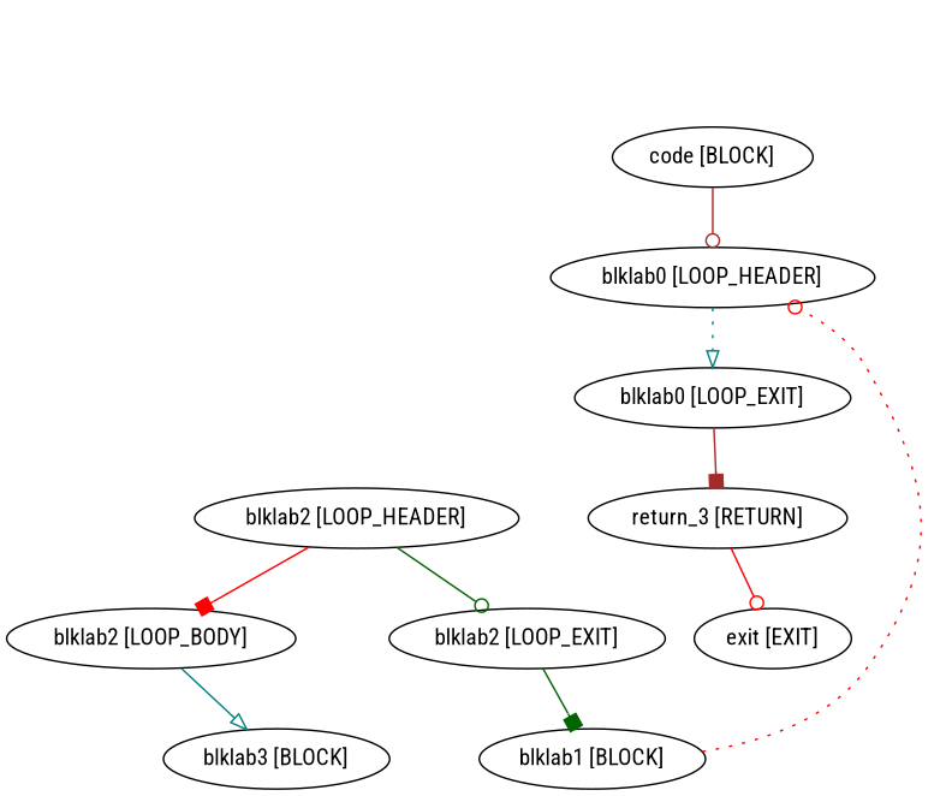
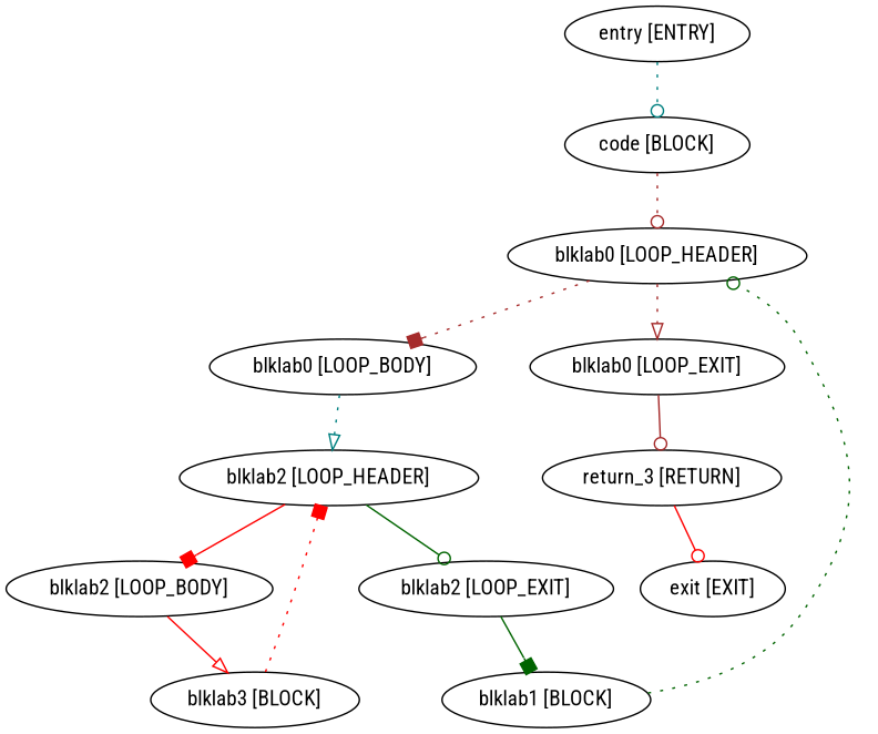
  digraph {
    fontname="Roboto Condensed"
    node [fontname="Roboto Condensed"]
    edge [arrowhead=odot color=brown fontname="Roboto Condensed" style=solid]
+   "entry [ENTRY]"
    "code [BLOCK]"
    "blklab0 [LOOP_HEADER]"
+   "blklab0 [LOOP_BODY]"
    "blklab0 [LOOP_EXIT]"
    "blklab2 [LOOP_HEADER]"
    "return_3 [RETURN]"
    "blklab2 [LOOP_BODY]"
    "blklab2 [LOOP_EXIT]"
    "exit [EXIT]"
    "blklab3 [BLOCK]"
    "blklab1 [BLOCK]"
-   "code [BLOCK]" -> "blklab0 [LOOP_HEADER]"
-   "blklab0 [LOOP_HEADER]" -> "blklab0 [LOOP_EXIT]" [arrowhead=onormal color=teal style=dotted]
-   "blklab0 [LOOP_EXIT]" -> "return_3 [RETURN]" [arrowhead=box]
+   "entry [ENTRY]" -> "code [BLOCK]" [color=teal style=dotted]
+   "code [BLOCK]" -> "blklab0 [LOOP_HEADER]" [style=dotted]
+   "blklab0 [LOOP_HEADER]" -> "blklab0 [LOOP_BODY]" [arrowhead=box style=dotted]
+   "blklab0 [LOOP_HEADER]" -> "blklab0 [LOOP_EXIT]" [arrowhead=onormal style=dotted]
+   "blklab0 [LOOP_BODY]" -> "blklab2 [LOOP_HEADER]" [arrowhead=onormal color=teal style=dotted]
+   "blklab0 [LOOP_EXIT]" -> "return_3 [RETURN]"
    "blklab2 [LOOP_HEADER]" -> "blklab2 [LOOP_BODY]" [arrowhead=box color=red]
    "blklab2 [LOOP_HEADER]" -> "blklab2 [LOOP_EXIT]" [color=darkgreen]
    "return_3 [RETURN]" -> "exit [EXIT]" [color=red]
-   "blklab2 [LOOP_BODY]" -> "blklab3 [BLOCK]" [arrowhead=onormal color=teal]
+   "blklab2 [LOOP_BODY]" -> "blklab3 [BLOCK]" [arrowhead=onormal color=red]
    "blklab2 [LOOP_EXIT]" -> "blklab1 [BLOCK]" [arrowhead=box color=darkgreen]
-   "blklab1 [BLOCK]" -> "blklab0 [LOOP_HEADER]" [color=red style=dotted]
+   "blklab3 [BLOCK]" -> "blklab2 [LOOP_HEADER]" [arrowhead=box color=red style=dotted]
+   "blklab1 [BLOCK]" -> "blklab0 [LOOP_HEADER]" [color=darkgreen style=dotted]
  }
